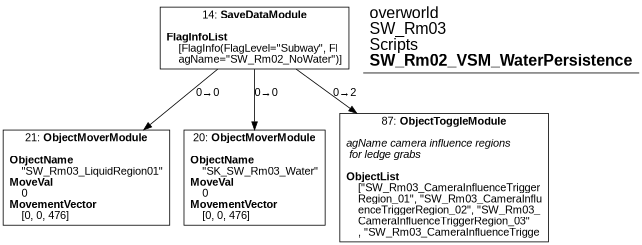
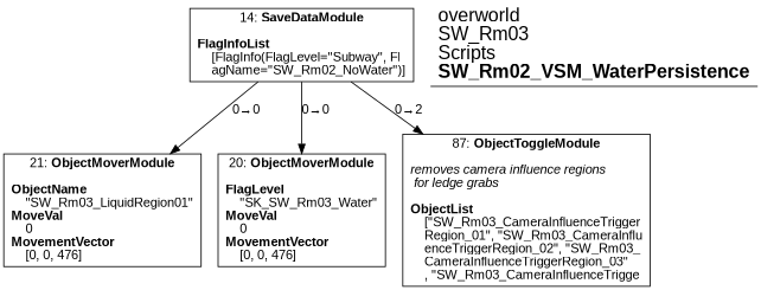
  digraph {
    fontname="Liberation Sans"
    splines=spline
    node [fontname="Liberation Sans" shape=box]
    edge [fontname="Liberation Sans"]
    n1 [label=<14: <b>SaveDataModule</b><br/><br/><b>FlagInfoList</b><br align="left"/>    [FlagInfo(FlagLevel=&quot;Subway&quot;, Fl<br align="left"/>    agName=&quot;SW_Rm02_NoWater&quot;)]<br align="left"/>>]
    n2 [label=<21: <b>ObjectMoverModule</b><br/><br/><b>ObjectName</b><br align="left"/>    &quot;SW_Rm03_LiquidRegion01&quot;<br align="left"/><b>MoveVal</b><br align="left"/>    0<br align="left"/><b>MovementVector</b><br align="left"/>    [0, 0, 476]<br align="left"/>>]
-   n3 [label=<20: <b>ObjectMoverModule</b><br/><br/><b>ObjectName</b><br align="left"/>    &quot;SK_SW_Rm03_Water&quot;<br align="left"/><b>MoveVal</b><br align="left"/>    0<br align="left"/><b>MovementVector</b><br align="left"/>    [0, 0, 476]<br align="left"/>>]
-   n4 [label=<87: <b>ObjectToggleModule</b><br/><br/><i>agName camera influence regions<br align="left"/> for ledge grabs<br align="left"/></i><br align="left"/><b>ObjectList</b><br align="left"/>    [&quot;SW_Rm03_CameraInfluenceTrigger<br align="left"/>    Region_01&quot;, &quot;SW_Rm03_CameraInflu<br align="left"/>    enceTriggerRegion_02&quot;, &quot;SW_Rm03_<br align="left"/>    CameraInfluenceTriggerRegion_03&quot;<br align="left"/>    , &quot;SW_Rm03_CameraInfluenceTrigge<br align="left"/>>]
+   n3 [label=<20: <b>ObjectMoverModule</b><br/><br/><b>FlagLevel</b><br align="left"/>    &quot;SK_SW_Rm03_Water&quot;<br align="left"/><b>MoveVal</b><br align="left"/>    0<br align="left"/><b>MovementVector</b><br align="left"/>    [0, 0, 476]<br align="left"/>>]
+   n4 [label=<87: <b>ObjectToggleModule</b><br/><br/><i>removes camera influence regions<br align="left"/> for ledge grabs<br align="left"/></i><br align="left"/><b>ObjectList</b><br align="left"/>    [&quot;SW_Rm03_CameraInfluenceTrigger<br align="left"/>    Region_01&quot;, &quot;SW_Rm03_CameraInflu<br align="left"/>    enceTriggerRegion_02&quot;, &quot;SW_Rm03_<br align="left"/>    CameraInfluenceTriggerRegion_03&quot;<br align="left"/>    , &quot;SW_Rm03_CameraInfluenceTrigge<br align="left"/>>]
    n5 [label=<<font point-size="20">overworld<br align="left"/>SW_Rm03<br align="left"/>Scripts<br align="left"/><b>SW_Rm02_VSM_WaterPersistence</b><br align="left"/></font>> shape=underline]
    n1 -> n2 [label="0→0"]
    n1 -> n3 [label="0→0"]
    n1 -> n4 [label="0→2"]
  }
